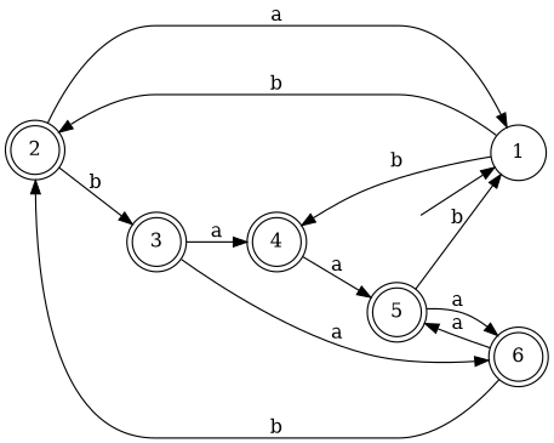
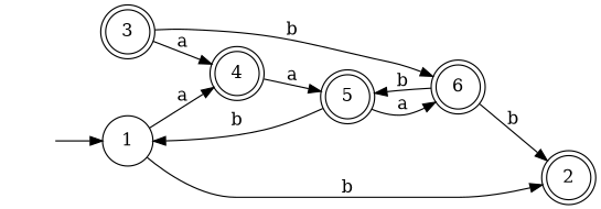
  digraph {
    rankdir=LR
    node [margin=0 shape=doublecircle]
    2
    3
    1 [margin=0.1 shape=circle]
    4
    6
    5
    " " [color=white margin=0.1 shape=circle width=0]
-   2 -> 3 [label=b]
-   2 -> 1 [label=a]
    3 -> 4 [label=a]
-   3 -> 6 [label=a]
+   3 -> 6 [label=b]
    1 -> 2 [label=b]
-   1 -> 4 [label=b]
+   1 -> 4 [label=a]
    4 -> 5 [label=a]
    6 -> 2 [label=b]
-   6 -> 5 [label=a]
+   6 -> 5 [label=b]
    5 -> 1 [label=b]
    5 -> 6 [label=a]
    " " -> 1
  }
